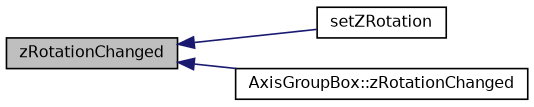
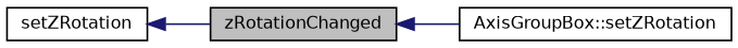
  digraph {
    rankdir=LR
    node [color=black fillcolor=white fontname=Helvetica fontsize=10 shape=record style=filled]
    edge [color=midnightblue dir=back fontname=Helvetica fontsize=10 labelfontname=Helvetica labelfontsize=10 style=solid]
    n1 [fillcolor=grey75 fontcolor=black height=0.2 label=zRotationChanged width=0.4]
    n2 [height=0.2 label=setZRotation width=0.4]
-   n3 [height=0.2 label="AxisGroupBox::zRotationChanged" width=0.4]
-   n1 -> n2
+   n3 [height=0.2 label="AxisGroupBox::setZRotation" width=0.4]
+   n2 -> n1
    n1 -> n3
  }
